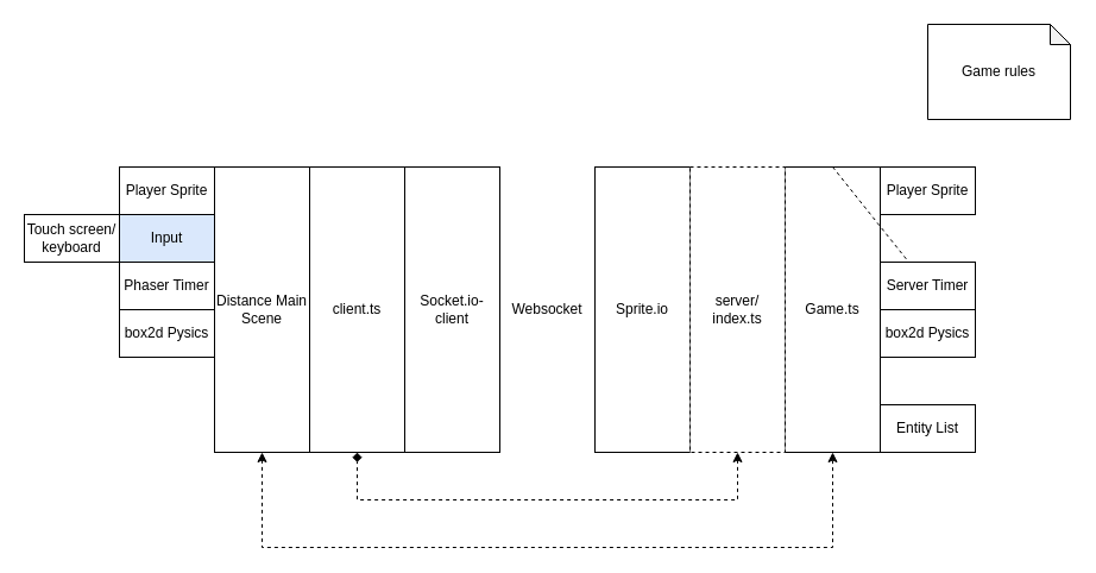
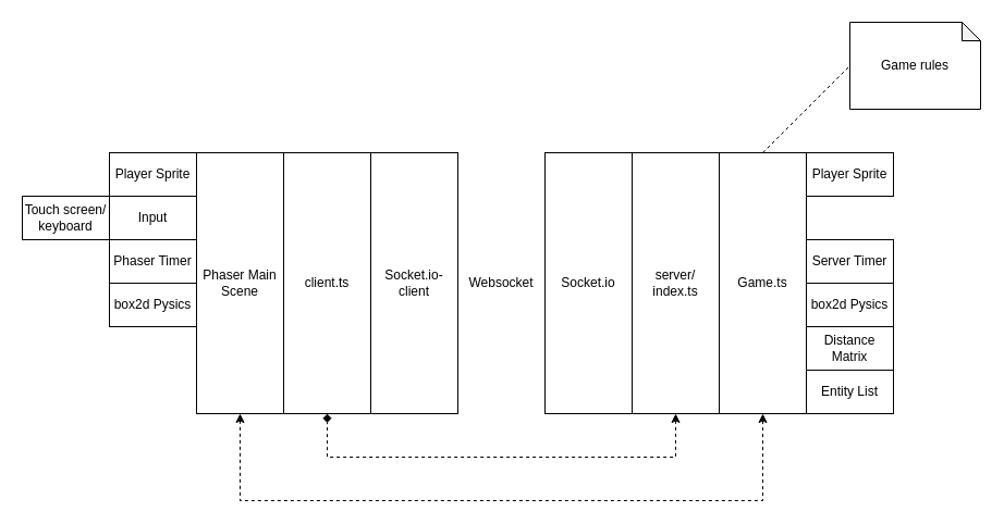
  <mxCell id="0" />
  <mxCell id="1" parent="0" />
  <mxCell id="2" value="Websocket" style="rounded=0;whiteSpace=wrap;html=1;strokeColor=none;fillColor=none;" vertex="1" parent="1"><mxGeometry x="420" y="140" width="80" height="240.0" as="geometry" /></mxCell>
  <mxCell id="3" style="edgeStyle=none;rounded=0;orthogonalLoop=1;jettySize=auto;html=1;exitX=0;exitY=0.75;exitDx=0;exitDy=0;dashed=1;startArrow=classic;startFill=1;strokeWidth=1;" edge="1" parent="1" source="2" target="14"><mxGeometry relative="1" as="geometry" /></mxCell>
  <mxCell id="4" value="Touch screen/&lt;br&gt;keyboard" style="rounded=0;whiteSpace=wrap;html=1;" vertex="1" parent="1"><mxGeometry x="20" y="180" width="80" height="40" as="geometry" /></mxCell>
  <mxCell id="5" value="Phaser Timer" style="rounded=0;whiteSpace=wrap;html=1;" vertex="1" parent="1"><mxGeometry x="100" y="220" width="80" height="40" as="geometry" /></mxCell>
  <mxCell id="6" value="box2d Pysics" style="rounded=0;whiteSpace=wrap;html=1;" vertex="1" parent="1"><mxGeometry x="100" y="260" width="80" height="40" as="geometry" /></mxCell>
  <mxCell id="7" value="Server Timer" style="rounded=0;whiteSpace=wrap;html=1;" vertex="1" parent="1"><mxGeometry x="740" y="220" width="80" height="40" as="geometry" /></mxCell>
  <mxCell id="8" value="Game.ts" style="rounded=0;whiteSpace=wrap;html=1;" vertex="1" parent="1"><mxGeometry x="660" y="140" width="80" height="240" as="geometry" /></mxCell>
  <mxCell id="9" style="edgeStyle=orthogonalEdgeStyle;rounded=0;orthogonalLoop=1;jettySize=auto;html=1;exitX=0.5;exitY=1;exitDx=0;exitDy=0;entryX=0.5;entryY=1;entryDx=0;entryDy=0;startArrow=classic;startFill=1;dashed=1;" edge="1" parent="1" source="15" target="8"><mxGeometry relative="1" as="geometry"><Array as="points"><mxPoint x="220" y="460" /><mxPoint x="700" y="460" /></Array></mxGeometry></mxCell>
- <mxCell id="10" value="Sprite.io" style="rounded=0;whiteSpace=wrap;html=1;" vertex="1" parent="1"><mxGeometry x="500" y="140" width="80" height="240.0" as="geometry" /></mxCell>
- <mxCell id="11" value="server/&lt;br&gt;index.ts" style="rounded=0;whiteSpace=wrap;html=1;dashed=1;" vertex="1" parent="1"><mxGeometry x="580" y="140" width="80" height="240.0" as="geometry" /></mxCell>
+ <mxCell id="10" value="Socket.io" style="rounded=0;whiteSpace=wrap;html=1;" vertex="1" parent="1"><mxGeometry x="500" y="140" width="80" height="240.0" as="geometry" /></mxCell>
+ <mxCell id="11" value="server/&lt;br&gt;index.ts" style="rounded=0;whiteSpace=wrap;html=1;" vertex="1" parent="1"><mxGeometry x="580" y="140" width="80" height="240.0" as="geometry" /></mxCell>
  <mxCell id="12" style="edgeStyle=orthogonalEdgeStyle;rounded=0;orthogonalLoop=1;jettySize=auto;html=1;entryX=0.5;entryY=1;entryDx=0;entryDy=0;dashed=1;startArrow=classic;startFill=1;strokeWidth=1;exitX=0.5;exitY=1;exitDx=0;exitDy=0;endArrow=diamond;" edge="1" parent="1" source="11" target="13"><mxGeometry relative="1" as="geometry"><mxPoint x="500" y="472.727" as="sourcePoint" /><Array as="points"><mxPoint x="620" y="420" /><mxPoint x="300" y="420" /></Array></mxGeometry></mxCell>
  <mxCell id="13" value="client.ts" style="rounded=0;whiteSpace=wrap;html=1;" vertex="1" parent="1"><mxGeometry x="260" y="140" width="80" height="240.0" as="geometry" /></mxCell>
  <mxCell id="14" value="Socket.io-client" style="rounded=0;whiteSpace=wrap;html=1;" vertex="1" parent="1"><mxGeometry x="340" y="140" width="80" height="240.0" as="geometry" /></mxCell>
- <mxCell id="15" value="Distance Main Scene" style="rounded=0;whiteSpace=wrap;html=1;" vertex="1" parent="1"><mxGeometry x="180" y="140" width="80" height="240" as="geometry" /></mxCell>
+ <mxCell id="15" value="Phaser Main Scene" style="rounded=0;whiteSpace=wrap;html=1;" vertex="1" parent="1"><mxGeometry x="180" y="140" width="80" height="240" as="geometry" /></mxCell>
  <mxCell id="16" value="Player Sprite" style="rounded=0;whiteSpace=wrap;html=1;" vertex="1" parent="1"><mxGeometry x="100" y="140" width="80" height="40" as="geometry" /></mxCell>
  <mxCell id="17" value="box2d Pysics" style="rounded=0;whiteSpace=wrap;html=1;" vertex="1" parent="1"><mxGeometry x="740" y="260" width="80" height="40" as="geometry" /></mxCell>
+ <mxCell id="18" value="Distance&lt;br&gt;Matrix" style="rounded=0;whiteSpace=wrap;html=1;" vertex="1" parent="1"><mxGeometry x="740" y="300" width="80" height="40" as="geometry" /></mxCell>
  <mxCell id="19" value="Player Sprite" style="rounded=0;whiteSpace=wrap;html=1;" vertex="1" parent="1"><mxGeometry x="740" y="140" width="80" height="40" as="geometry" /></mxCell>
  <mxCell id="20" value="Entity List" style="rounded=0;whiteSpace=wrap;html=1;" vertex="1" parent="1"><mxGeometry x="740" y="340" width="80" height="40" as="geometry" /></mxCell>
  <mxCell id="21" value="Game rules" style="shape=note;whiteSpace=wrap;html=1;backgroundOutline=1;darkOpacity=0.05;size=17;" vertex="1" parent="1"><mxGeometry x="780" y="20" width="120" height="80" as="geometry" /></mxCell>
- <mxCell id="22" value="" style="endArrow=none;dashed=1;html=1;strokeWidth=1;exitX=0.5;exitY=0;exitDx=0;exitDy=0;" edge="1" parent="1" source="8" target="7"><mxGeometry width="50" height="50" relative="1" as="geometry"><mxPoint x="650" y="90" as="sourcePoint" /><mxPoint x="700" y="40" as="targetPoint" /></mxGeometry></mxCell>
- <mxCell id="23" value="Input" style="rounded=0;whiteSpace=wrap;html=1;fillColor=#dae8fc;" vertex="1" parent="1"><mxGeometry x="100" y="180" width="80" height="40" as="geometry" /></mxCell>
+ <mxCell id="22" value="" style="endArrow=none;dashed=1;html=1;strokeWidth=1;entryX=0;entryY=0.5;entryDx=0;entryDy=0;entryPerimeter=0;exitX=0.5;exitY=0;exitDx=0;exitDy=0;" edge="1" parent="1" source="8" target="21"><mxGeometry width="50" height="50" relative="1" as="geometry"><mxPoint x="650" y="90" as="sourcePoint" /><mxPoint x="700" y="40" as="targetPoint" /></mxGeometry></mxCell>
+ <mxCell id="23" value="Input" style="rounded=0;whiteSpace=wrap;html=1;" vertex="1" parent="1"><mxGeometry x="100" y="180" width="80" height="40" as="geometry" /></mxCell>
